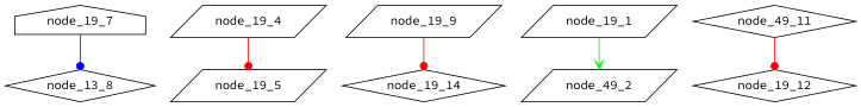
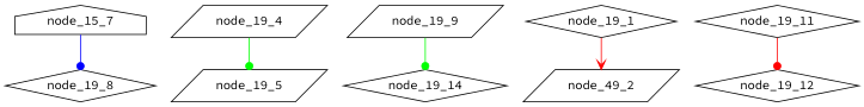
  digraph {
    fontname="Source Code Pro"
    node [fontname="Source Code Pro" shape=parallelogram]
    edge [arrowhead=dot color=green fontname="Source Code Pro"]
-   node_19_7 [shape=house]
-   node_19_8 [shape=diamond label=node_13_8]
+   node_19_7 [shape=house label=node_15_7]
+   node_19_8 [shape=diamond]
    node_19_4
    node_19_5
    node_19_9
    n6 [label=node_19_14 shape=diamond]
-   node_19_1
+   node_19_1 [shape=diamond]
    n8 [label=node_49_2]
-   node_19_11 [shape=diamond label=node_49_11]
+   node_19_11 [shape=diamond]
    node_19_12 [shape=diamond]
    subgraph sub_1 {
      node_19_4
      node_19_5
      node_19_9
      n6
      subgraph sub_2 {
        node_19_7
        node_19_8
      }
    }
    node_19_7 -> node_19_8 [color=blue]
-   node_19_4 -> node_19_5 [color=red]
-   node_19_9 -> n6 [color=red]
-   node_19_1 -> n8 [arrowhead=vee]
+   node_19_4 -> node_19_5
+   node_19_9 -> n6
+   node_19_1 -> n8 [arrowhead=vee color=red]
    node_19_11 -> node_19_12 [color=red]
  }
